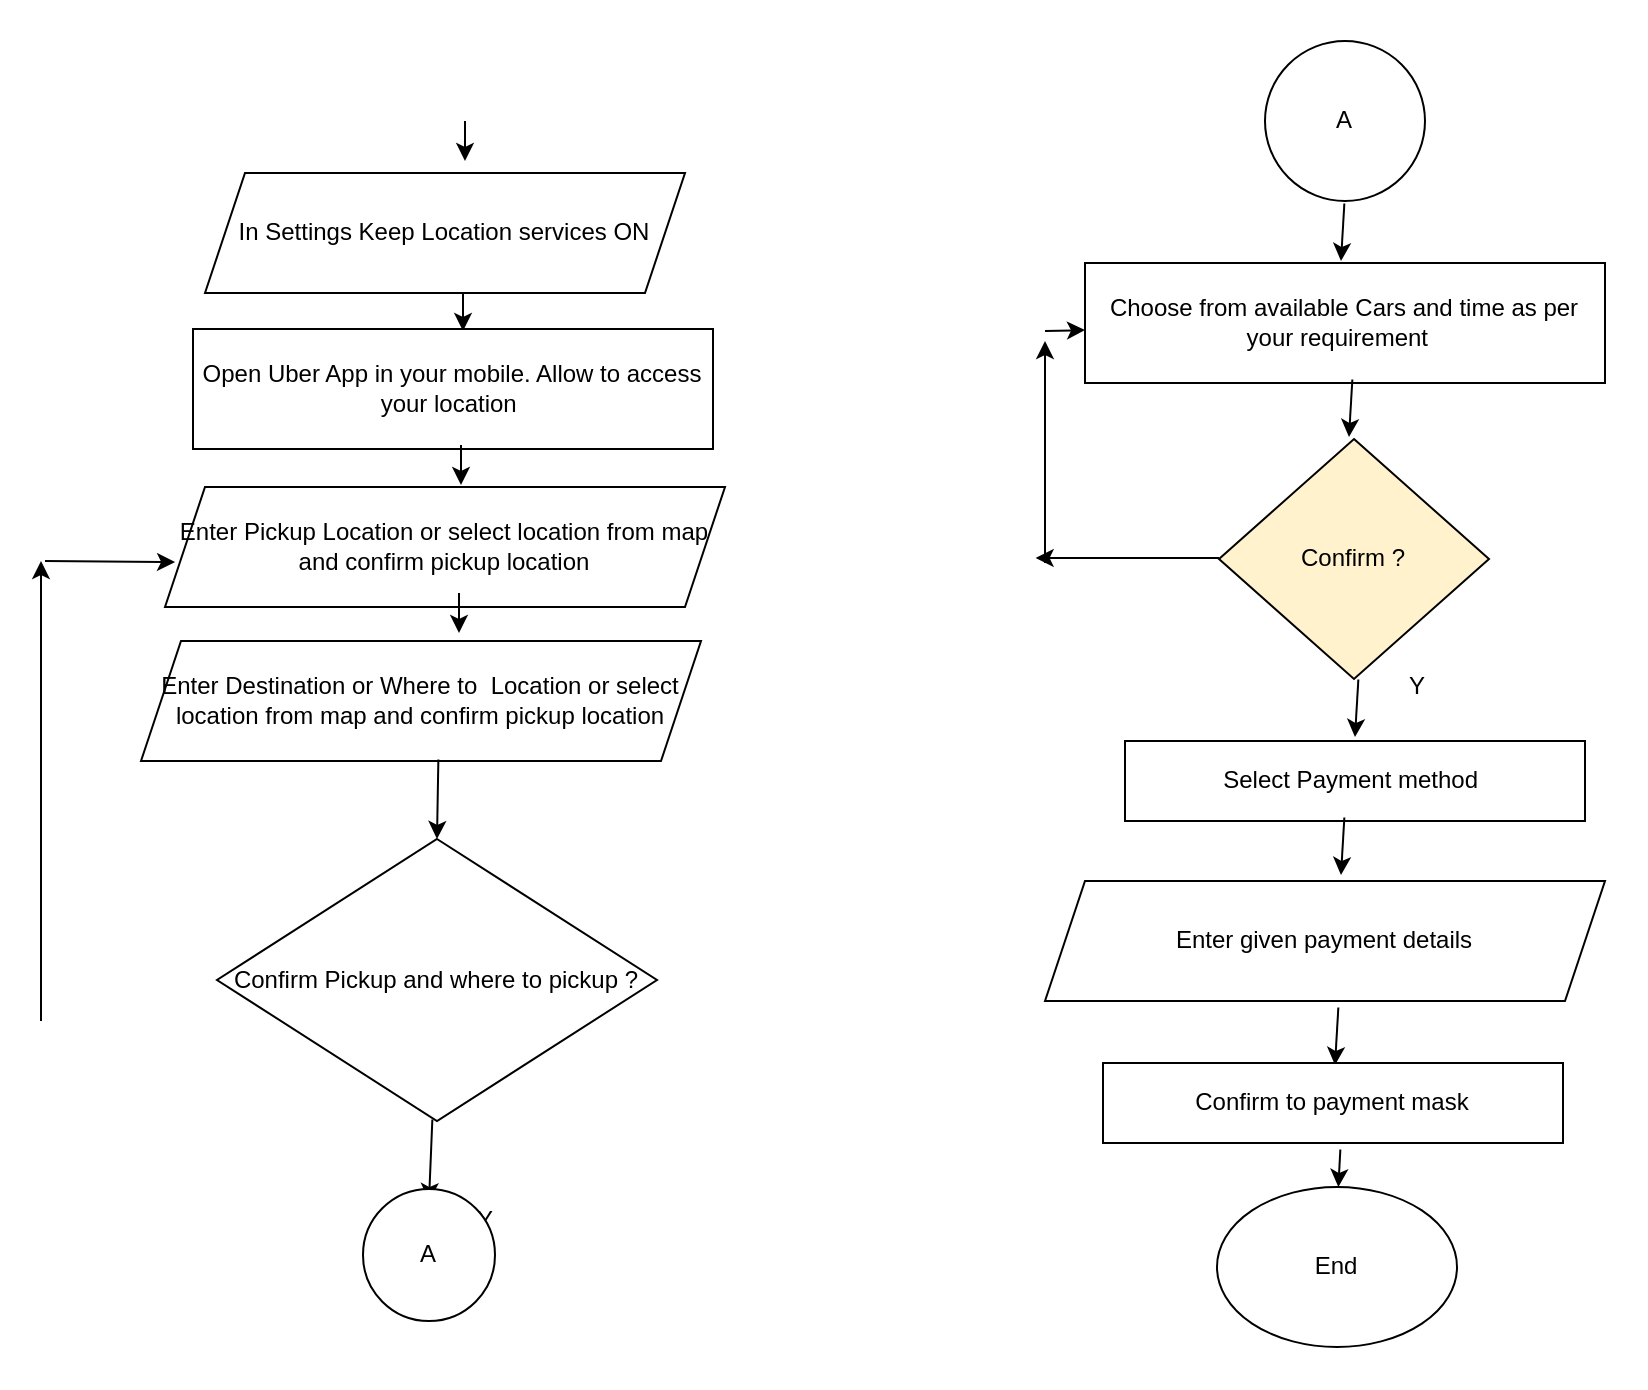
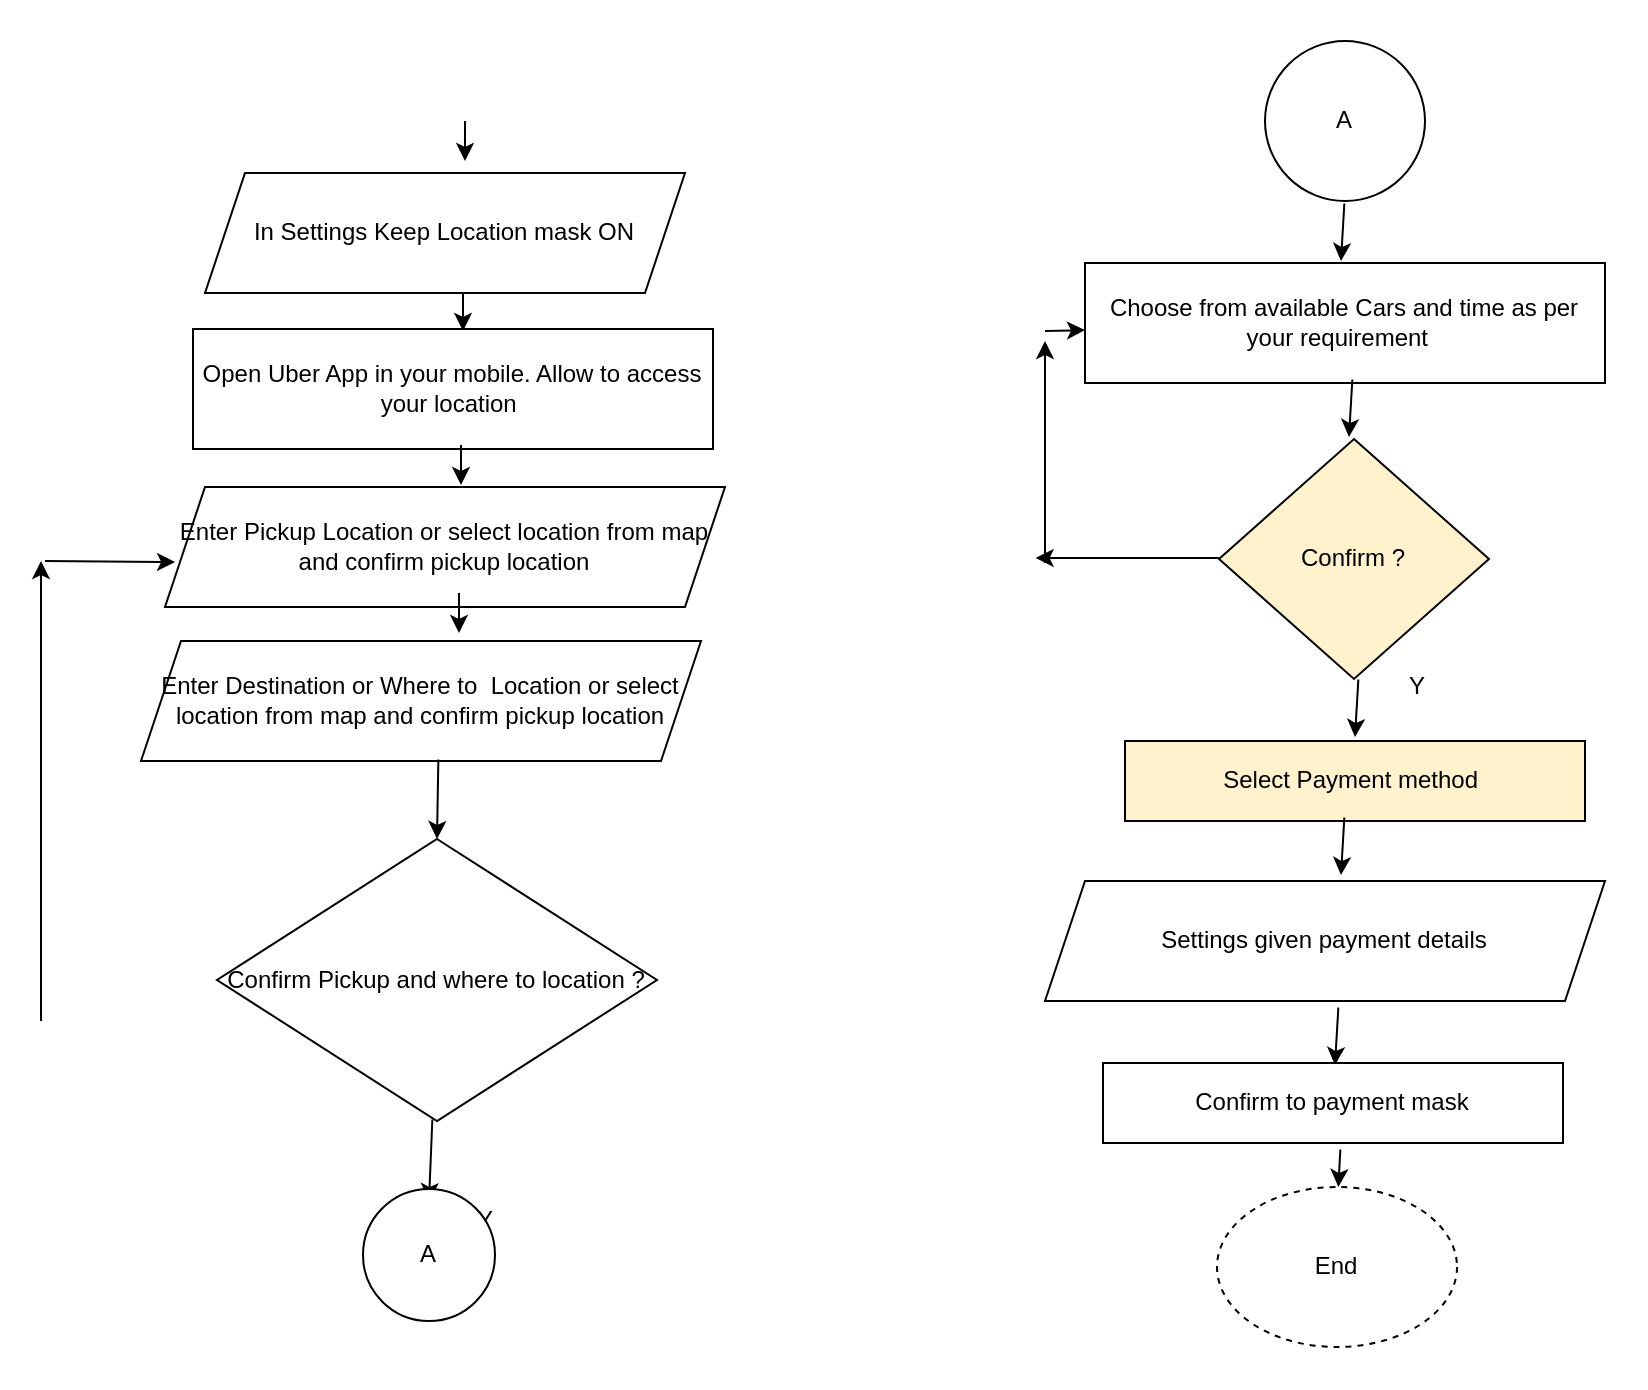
  <mxCell id="0" />
  <mxCell id="1" parent="0" />
  <mxCell id="2" value="" style="endArrow=classic;html=1;" edge="1" parent="1"><mxGeometry width="50" height="50" relative="1" as="geometry"><mxPoint x="232" y="60" as="sourcePoint" /><mxPoint x="232" y="80" as="targetPoint" /></mxGeometry></mxCell>
  <mxCell id="3" value="" style="endArrow=classic;html=1;" edge="1" parent="1"><mxGeometry width="50" height="50" relative="1" as="geometry"><mxPoint x="231" y="145" as="sourcePoint" /><mxPoint x="231" y="165" as="targetPoint" /></mxGeometry></mxCell>
- <mxCell id="4" value="&lt;span&gt;In Settings Keep Location services ON&lt;/span&gt;" style="shape=parallelogram;perimeter=parallelogramPerimeter;whiteSpace=wrap;html=1;fixedSize=1;" vertex="1" parent="1"><mxGeometry x="102" y="86" width="240" height="60" as="geometry" /></mxCell>
+ <mxCell id="4" value="&lt;span&gt;In Settings Keep Location mask ON&lt;/span&gt;" style="shape=parallelogram;perimeter=parallelogramPerimeter;whiteSpace=wrap;html=1;fixedSize=1;" vertex="1" parent="1"><mxGeometry x="102" y="86" width="240" height="60" as="geometry" /></mxCell>
  <mxCell id="5" value="Open Uber App in your mobile. Allow to access your location&amp;nbsp;" style="rounded=0;whiteSpace=wrap;html=1;" vertex="1" parent="1"><mxGeometry x="96" y="164" width="260" height="60" as="geometry" /></mxCell>
  <mxCell id="6" value="&lt;span&gt;Enter Pickup Location or select location from map and confirm pickup location&lt;/span&gt;" style="shape=parallelogram;perimeter=parallelogramPerimeter;whiteSpace=wrap;html=1;fixedSize=1;" vertex="1" parent="1"><mxGeometry x="82" y="243" width="280" height="60" as="geometry" /></mxCell>
  <mxCell id="7" value="" style="endArrow=classic;html=1;" edge="1" parent="1"><mxGeometry width="50" height="50" relative="1" as="geometry"><mxPoint x="230" y="222" as="sourcePoint" /><mxPoint x="230" y="242" as="targetPoint" /></mxGeometry></mxCell>
  <mxCell id="8" value="&lt;span&gt;Enter Destination or Where to&amp;nbsp; Location or select location from map and confirm pickup location&lt;/span&gt;" style="shape=parallelogram;perimeter=parallelogramPerimeter;whiteSpace=wrap;html=1;fixedSize=1;" vertex="1" parent="1"><mxGeometry x="70" y="320" width="280" height="60" as="geometry" /></mxCell>
  <mxCell id="9" value="" style="endArrow=classic;html=1;" edge="1" parent="1"><mxGeometry width="50" height="50" relative="1" as="geometry"><mxPoint x="229" y="296" as="sourcePoint" /><mxPoint x="229" y="316" as="targetPoint" /></mxGeometry></mxCell>
- <mxCell id="10" value="Confirm Pickup and where to pickup ?" style="rhombus;whiteSpace=wrap;html=1;" vertex="1" parent="1"><mxGeometry x="108" y="419" width="220" height="141" as="geometry" /></mxCell>
+ <mxCell id="10" value="Confirm Pickup and where to location ?" style="rhombus;whiteSpace=wrap;html=1;" vertex="1" parent="1"><mxGeometry x="108" y="419" width="220" height="141" as="geometry" /></mxCell>
  <mxCell id="11" value="" style="endArrow=classic;html=1;entryX=0.5;entryY=0;entryDx=0;entryDy=0;exitX=0.531;exitY=0.987;exitDx=0;exitDy=0;exitPerimeter=0;" edge="1" parent="1" source="8" target="10"><mxGeometry width="50" height="50" relative="1" as="geometry"><mxPoint x="232" y="390" as="sourcePoint" /><mxPoint x="214" y="401" as="targetPoint" /></mxGeometry></mxCell>
  <mxCell id="12" value="" style="endArrow=classic;html=1;exitX=0.531;exitY=0.987;exitDx=0;exitDy=0;exitPerimeter=0;" edge="1" parent="1"><mxGeometry width="50" height="50" relative="1" as="geometry"><mxPoint x="215.68" y="559.22" as="sourcePoint" /><mxPoint x="214" y="600" as="targetPoint" /></mxGeometry></mxCell>
  <mxCell id="13" value="Y" style="text;html=1;align=center;verticalAlign=middle;resizable=0;points=[];autosize=1;strokeColor=none;fillColor=none;" vertex="1" parent="1"><mxGeometry x="232" y="600" width="20" height="20" as="geometry" /></mxCell>
  <mxCell id="14" value="" style="endArrow=classic;html=1;" edge="1" parent="1"><mxGeometry width="50" height="50" relative="1" as="geometry"><mxPoint x="20" y="510" as="sourcePoint" /><mxPoint x="20" y="280" as="targetPoint" /></mxGeometry></mxCell>
  <mxCell id="15" value="" style="endArrow=classic;html=1;entryX=0.018;entryY=0.626;entryDx=0;entryDy=0;entryPerimeter=0;" edge="1" parent="1" target="6"><mxGeometry width="50" height="50" relative="1" as="geometry"><mxPoint x="22" y="280" as="sourcePoint" /><mxPoint x="72" y="230" as="targetPoint" /></mxGeometry></mxCell>
  <mxCell id="16" value="A" style="ellipse;whiteSpace=wrap;html=1;aspect=fixed;" vertex="1" parent="1"><mxGeometry x="181" y="594" width="66" height="66" as="geometry" /></mxCell>
  <mxCell id="17" value="A" style="ellipse;whiteSpace=wrap;html=1;aspect=fixed;" vertex="1" parent="1"><mxGeometry x="632" y="20" width="80" height="80" as="geometry" /></mxCell>
  <mxCell id="18" value="" style="endArrow=classic;html=1;exitX=0.531;exitY=0.987;exitDx=0;exitDy=0;exitPerimeter=0;" edge="1" parent="1"><mxGeometry width="50" height="50" relative="1" as="geometry"><mxPoint x="671.68" y="101.22" as="sourcePoint" /><mxPoint x="670" y="130" as="targetPoint" /></mxGeometry></mxCell>
  <mxCell id="19" value="Choose from available Cars and time as per your requirement&amp;nbsp;&amp;nbsp;" style="rounded=0;whiteSpace=wrap;html=1;" vertex="1" parent="1"><mxGeometry x="542" y="131" width="260" height="60" as="geometry" /></mxCell>
  <mxCell id="20" value="Confirm ?" style="rhombus;whiteSpace=wrap;html=1;fillColor=#fff2cc;" vertex="1" parent="1"><mxGeometry x="609" y="219" width="135" height="120" as="geometry" /></mxCell>
  <mxCell id="21" value="" style="endArrow=classic;html=1;exitX=0.531;exitY=0.987;exitDx=0;exitDy=0;exitPerimeter=0;" edge="1" parent="1"><mxGeometry width="50" height="50" relative="1" as="geometry"><mxPoint x="675.68" y="189.22" as="sourcePoint" /><mxPoint x="674" y="218" as="targetPoint" /></mxGeometry></mxCell>
  <mxCell id="22" value="" style="endArrow=classic;html=1;exitX=0.531;exitY=0.987;exitDx=0;exitDy=0;exitPerimeter=0;" edge="1" parent="1"><mxGeometry width="50" height="50" relative="1" as="geometry"><mxPoint x="678.68" y="339.22" as="sourcePoint" /><mxPoint x="677" y="368" as="targetPoint" /></mxGeometry></mxCell>
  <mxCell id="23" value="Y" style="text;html=1;align=center;verticalAlign=middle;resizable=0;points=[];autosize=1;strokeColor=none;fillColor=none;" vertex="1" parent="1"><mxGeometry x="698" y="333" width="20" height="20" as="geometry" /></mxCell>
  <mxCell id="24" value="" style="endArrow=classic;html=1;exitX=0.531;exitY=0.987;exitDx=0;exitDy=0;exitPerimeter=0;" edge="1" parent="1"><mxGeometry width="50" height="50" relative="1" as="geometry"><mxPoint x="609" y="278.5" as="sourcePoint" /><mxPoint x="517.32" y="278.5" as="targetPoint" /></mxGeometry></mxCell>
  <mxCell id="25" value="" style="endArrow=classic;html=1;" edge="1" parent="1"><mxGeometry width="50" height="50" relative="1" as="geometry"><mxPoint x="522" y="281" as="sourcePoint" /><mxPoint x="522" y="170" as="targetPoint" /></mxGeometry></mxCell>
  <mxCell id="26" value="" style="endArrow=classic;html=1;entryX=0.018;entryY=0.626;entryDx=0;entryDy=0;entryPerimeter=0;" edge="1" parent="1"><mxGeometry width="50" height="50" relative="1" as="geometry"><mxPoint x="522" y="165" as="sourcePoint" /><mxPoint x="542" y="164.56" as="targetPoint" /></mxGeometry></mxCell>
- <mxCell id="27" value="Select Payment method&amp;nbsp;" style="rounded=0;whiteSpace=wrap;html=1;" vertex="1" parent="1"><mxGeometry x="562" y="370" width="230" height="40" as="geometry" /></mxCell>
- <mxCell id="28" value="&lt;span&gt;Enter given payment details&lt;/span&gt;" style="shape=parallelogram;perimeter=parallelogramPerimeter;whiteSpace=wrap;html=1;fixedSize=1;" vertex="1" parent="1"><mxGeometry x="522" y="440" width="280" height="60" as="geometry" /></mxCell>
+ <mxCell id="27" value="Select Payment method&amp;nbsp;" style="rounded=0;whiteSpace=wrap;html=1;fillColor=#fff2cc;" vertex="1" parent="1"><mxGeometry x="562" y="370" width="230" height="40" as="geometry" /></mxCell>
+ <mxCell id="28" value="&lt;span&gt;Settings given payment details&lt;/span&gt;" style="shape=parallelogram;perimeter=parallelogramPerimeter;whiteSpace=wrap;html=1;fixedSize=1;" vertex="1" parent="1"><mxGeometry x="522" y="440" width="280" height="60" as="geometry" /></mxCell>
  <mxCell id="29" value="" style="endArrow=classic;html=1;exitX=0.531;exitY=0.987;exitDx=0;exitDy=0;exitPerimeter=0;" edge="1" parent="1"><mxGeometry width="50" height="50" relative="1" as="geometry"><mxPoint x="671.68" y="408.22" as="sourcePoint" /><mxPoint x="670" y="437" as="targetPoint" /></mxGeometry></mxCell>
  <mxCell id="30" value="" style="endArrow=classic;html=1;exitX=0.531;exitY=0.987;exitDx=0;exitDy=0;exitPerimeter=0;" edge="1" parent="1"><mxGeometry width="50" height="50" relative="1" as="geometry"><mxPoint x="668.68" y="503.22" as="sourcePoint" /><mxPoint x="667" y="532" as="targetPoint" /></mxGeometry></mxCell>
  <mxCell id="31" value="Confirm to payment mask" style="rounded=0;whiteSpace=wrap;html=1;" vertex="1" parent="1"><mxGeometry x="551" y="531" width="230" height="40" as="geometry" /></mxCell>
  <mxCell id="32" value="" style="endArrow=classic;html=1;exitX=0.531;exitY=0.987;exitDx=0;exitDy=0;exitPerimeter=0;" edge="1" parent="1" target="33"><mxGeometry width="50" height="50" relative="1" as="geometry"><mxPoint x="669.68" y="574.22" as="sourcePoint" /><mxPoint x="668" y="603" as="targetPoint" /></mxGeometry></mxCell>
- <mxCell id="33" value="End" style="ellipse;whiteSpace=wrap;html=1;" vertex="1" parent="1"><mxGeometry x="608" y="593" width="120" height="80" as="geometry" /></mxCell>
+ <mxCell id="33" value="End" style="ellipse;whiteSpace=wrap;html=1;dashed=1;" vertex="1" parent="1"><mxGeometry x="608" y="593" width="120" height="80" as="geometry" /></mxCell>
